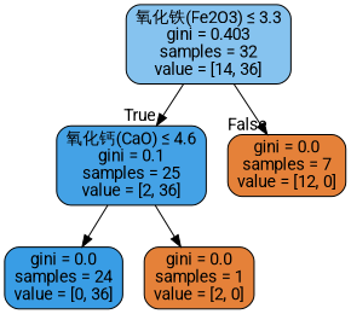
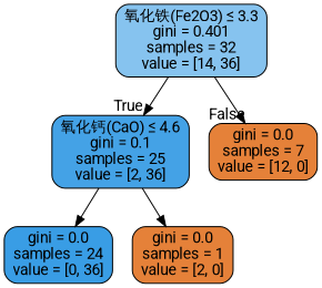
  digraph {
    fontname=Roboto
    node [color=black fillcolor="#e58139" fontname=Roboto shape=box style="filled, rounded"]
    edge [fontname=Roboto]
-   n1 [fillcolor="#86c3ef" label=<氧化铁(Fe2O3) &le; 3.3<br/>gini = 0.403<br/>samples = 32<br/>value = [14, 36]>]
+   n1 [fillcolor="#86c3ef" label=<氧化铁(Fe2O3) &le; 3.3<br/>gini = 0.401<br/>samples = 32<br/>value = [14, 36]>]
    n2 [fillcolor="#44a2e6" label=<氧化钙(CaO) &le; 4.6<br/>gini = 0.1<br/>samples = 25<br/>value = [2, 36]>]
    n3 [label=<gini = 0.0<br/>samples = 7<br/>value = [12, 0]>]
    n4 [fillcolor="#399de5" label=<gini = 0.0<br/>samples = 24<br/>value = [0, 36]>]
    n5 [label=<gini = 0.0<br/>samples = 1<br/>value = [2, 0]>]
    n1 -> n2 [headlabel=True labelangle=45 labeldistance=2.5]
    n1 -> n3 [headlabel=False labelangle=-45 labeldistance=2.5]
    n2 -> n4
    n2 -> n5
  }
